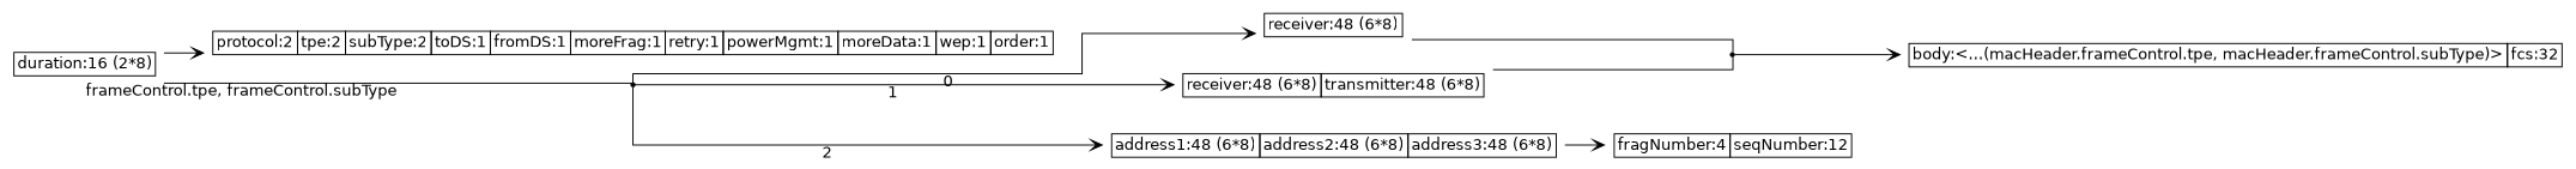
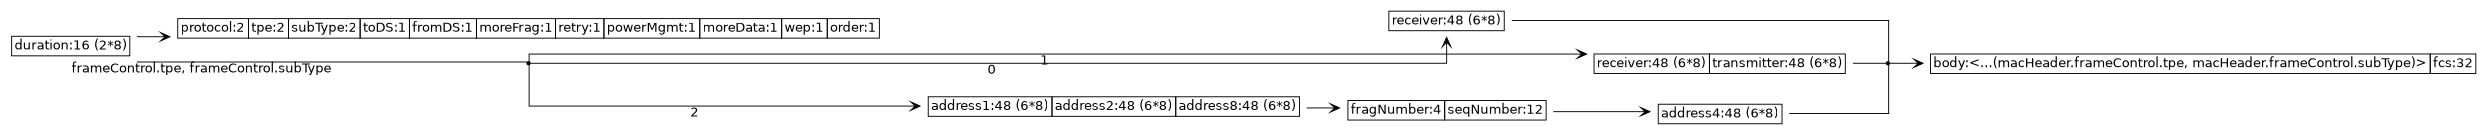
  digraph {
    fontname="DejaVu Sans"
    rankdir=LR
    splines=ortho
    node [fontname="DejaVu Sans" shape=plaintext]
    edge [arrowhead=vee fontname="DejaVu Sans"]
    n0 [label=<     <TABLE BORDER="0" CELLBORDER="1" CELLSPACING="0" TOOLTIP="MacFrame.macHeader.frameControl" HREF="#">       <TR><TD>protocol:2</TD><TD>tpe:2</TD><TD>subType:2</TD><TD>toDS:1</TD><TD>fromDS:1</TD><TD>moreFrag:1</TD><TD>retry:1</TD><TD>powerMgmt:1</TD><TD>moreData:1</TD><TD>wep:1</TD><TD>order:1</TD></TR>     </TABLE>   >]
    n1 [label=<     <TABLE BORDER="0" CELLBORDER="1" CELLSPACING="0" TOOLTIP="MacFrame.macHeader" HREF="#">       <TR><TD>duration:16 (2*8)</TD></TR>     </TABLE>   >]
    n2 [shape=point]
    n3 [label=<     <TABLE BORDER="0" CELLBORDER="1" CELLSPACING="0" TOOLTIP="MacFrame.macHeader.receiver" HREF="#">       <TR><TD>receiver:48 (6*8)</TD></TR>     </TABLE>   >]
    n4 [label=<     <TABLE BORDER="0" CELLBORDER="1" CELLSPACING="0" TOOLTIP="MacFrame.macHeader.receiverTransmitter" HREF="#">       <TR><TD>receiver:48 (6*8)</TD><TD>transmitter:48 (6*8)</TD></TR>     </TABLE>   >]
-   n5 [label=<     <TABLE BORDER="0" CELLBORDER="1" CELLSPACING="0" TOOLTIP="MacFrame.macHeader.data" HREF="#">       <TR><TD>address1:48 (6*8)</TD><TD>address2:48 (6*8)</TD><TD>address3:48 (6*8)</TD></TR>     </TABLE>   >]
+   n5 [label=<     <TABLE BORDER="0" CELLBORDER="1" CELLSPACING="0" TOOLTIP="MacFrame.macHeader.data" HREF="#">       <TR><TD>address1:48 (6*8)</TD><TD>address2:48 (6*8)</TD><TD>address8:48 (6*8)</TD></TR>     </TABLE>   >]
    n6 [shape=point]
    n7 [label=<     <TABLE BORDER="0" CELLBORDER="1" CELLSPACING="0" TOOLTIP="MacFrame.macHeader.data.seqControl" HREF="#">       <TR><TD>fragNumber:4</TD><TD>seqNumber:12</TD></TR>     </TABLE>   >]
    n8 [label=<     <TABLE BORDER="0" CELLBORDER="1" CELLSPACING="0" TOOLTIP="MacFrame" HREF="#">       <TR><TD>body:&lt;...(macHeader.frameControl.tpe, macHeader.frameControl.subType)&gt;</TD><TD>fcs:32</TD></TR>     </TABLE>   >]
+   n9 [label=<     <TABLE BORDER="0" CELLBORDER="1" CELLSPACING="0" TOOLTIP="MacFrame.macHeader.data" HREF="#">       <TR><TD>address4:48 (6*8)</TD></TR>     </TABLE>   >]
    n1 -> n0
    n1 -> n2 [arrowhead=none xlabel="frameControl.tpe, frameControl.subType"]
    n2 -> n3 [xlabel=0]
    n2 -> n4 [xlabel=1]
    n2 -> n5 [xlabel=2]
    n3 -> n6 [arrowhead=none]
    n4 -> n6 [arrowhead=none]
    n5 -> n7
    n6 -> n8
+   n7 -> n9
+   n9 -> n6 [arrowhead=none]
  }
